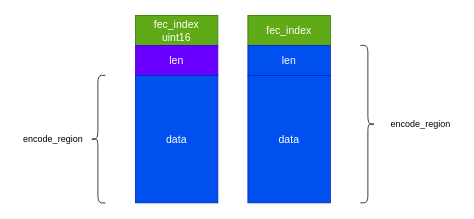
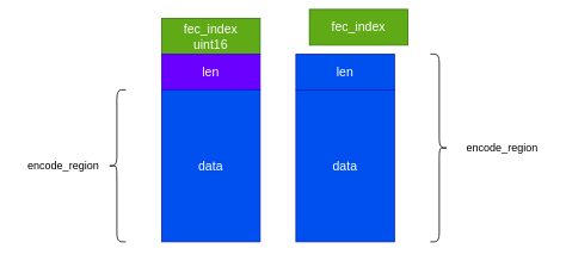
  <mxCell id="0" />
  <mxCell id="1" parent="0" />
  <mxCell id="2" value="&lt;font style=&quot;font-size: 14px;&quot;&gt;fec_index&lt;/font&gt;&lt;div&gt;&lt;font style=&quot;font-size: 14px;&quot;&gt;uint16&lt;/font&gt;&lt;/div&gt;" style="rounded=0;whiteSpace=wrap;html=1;fillColor=#60a917;fontColor=#ffffff;strokeColor=#2D7600;" vertex="1" parent="1"><mxGeometry x="180" y="20" width="110" height="40" as="geometry" /></mxCell>
  <mxCell id="3" value="&lt;font style=&quot;font-size: 14px;&quot;&gt;len&lt;/font&gt;" style="rounded=0;whiteSpace=wrap;html=1;fillColor=#6a00ff;fontColor=#ffffff;strokeColor=#3700CC;" vertex="1" parent="1"><mxGeometry x="180" y="60" width="110" height="40" as="geometry" /></mxCell>
  <mxCell id="4" value="&lt;font style=&quot;font-size: 14px;&quot;&gt;data&lt;/font&gt;" style="rounded=0;whiteSpace=wrap;html=1;fillColor=#0050ef;fontColor=#ffffff;strokeColor=#001DBC;" vertex="1" parent="1"><mxGeometry x="180" y="100" width="110" height="170" as="geometry" /></mxCell>
- <mxCell id="5" value="&lt;font style=&quot;font-size: 14px;&quot;&gt;fec_index&lt;/font&gt;" style="rounded=0;whiteSpace=wrap;html=1;fillColor=#60a917;fontColor=#ffffff;strokeColor=#2D7600;" vertex="1" parent="1"><mxGeometry x="330" y="20" width="110" height="40" as="geometry" /></mxCell>
+ <mxCell id="5" value="&lt;font style=&quot;font-size: 14px;&quot;&gt;fec_index&lt;/font&gt;" style="rounded=0;whiteSpace=wrap;html=1;fillColor=#60a917;fontColor=#ffffff;strokeColor=#2D7600;" vertex="1" parent="1"><mxGeometry x="345" y="10" width="110" height="40" as="geometry" /></mxCell>
  <mxCell id="6" value="&lt;font style=&quot;font-size: 14px;&quot;&gt;len&lt;/font&gt;" style="rounded=0;whiteSpace=wrap;html=1;fillColor=#0050ef;fontColor=#ffffff;strokeColor=#001DBC;" vertex="1" parent="1"><mxGeometry x="330" y="60" width="110" height="40" as="geometry" /></mxCell>
  <mxCell id="7" value="&lt;font style=&quot;font-size: 14px;&quot;&gt;data&lt;/font&gt;" style="rounded=0;whiteSpace=wrap;html=1;fillColor=#0050ef;fontColor=#ffffff;strokeColor=#001DBC;" vertex="1" parent="1"><mxGeometry x="330" y="100" width="110" height="170" as="geometry" /></mxCell>
  <mxCell id="8" value="" style="shape=curlyBracket;whiteSpace=wrap;html=1;rounded=1;flipH=1;labelPosition=right;verticalLabelPosition=middle;align=left;verticalAlign=middle;" vertex="1" parent="1"><mxGeometry x="480" y="60" width="20" height="210" as="geometry" /></mxCell>
  <mxCell id="9" value="encode_region" style="text;html=1;align=center;verticalAlign=middle;resizable=0;points=[];autosize=1;strokeColor=none;fillColor=none;" vertex="1" parent="1"><mxGeometry x="510" y="150" width="100" height="30" as="geometry" /></mxCell>
  <mxCell id="10" value="" style="shape=curlyBracket;whiteSpace=wrap;html=1;rounded=1;labelPosition=left;verticalLabelPosition=middle;align=right;verticalAlign=middle;" vertex="1" parent="1"><mxGeometry x="120" y="100" width="20" height="170" as="geometry" /></mxCell>
  <mxCell id="11" value="encode_region" style="text;html=1;align=center;verticalAlign=middle;resizable=0;points=[];autosize=1;strokeColor=none;fillColor=none;" vertex="1" parent="1"><mxGeometry x="20" y="170" width="100" height="30" as="geometry" /></mxCell>
